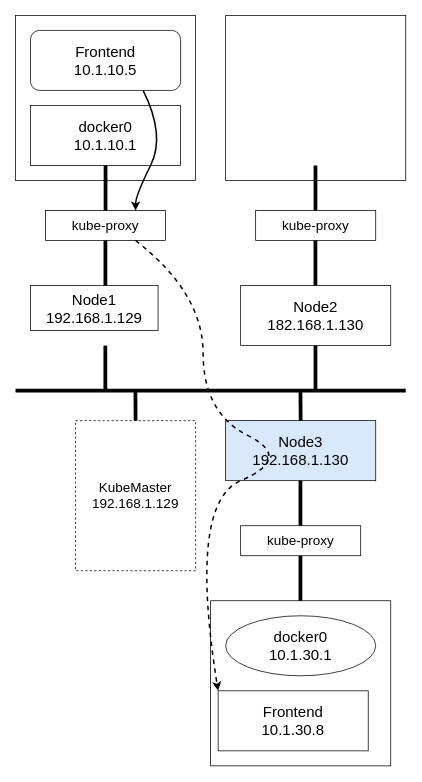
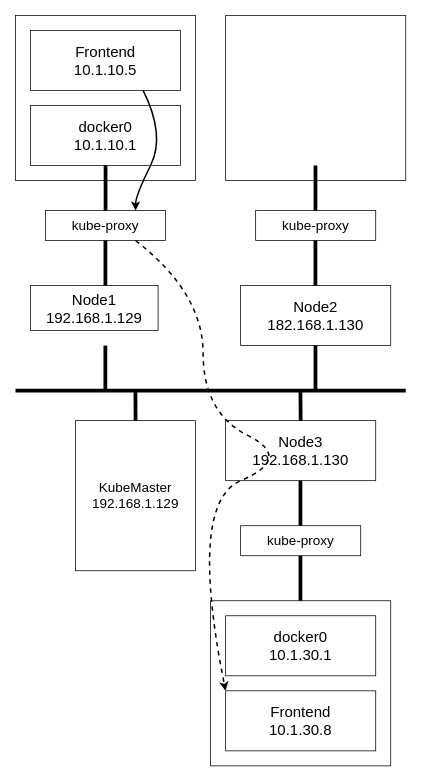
  <mxCell id="0" />
  <mxCell id="1" parent="0" />
  <mxCell id="2" value="" style="group" vertex="1" connectable="0" parent="1"><mxGeometry x="20" y="20" width="520" height="1000" as="geometry" /></mxCell>
  <mxCell id="3" value="" style="rounded=0;whiteSpace=wrap;html=1;fillColor=none;" vertex="1" parent="2"><mxGeometry x="280" width="240" height="220" as="geometry" /></mxCell>
  <mxCell id="4" value="" style="rounded=0;whiteSpace=wrap;html=1;fillColor=none;" vertex="1" parent="2"><mxGeometry width="240" height="220" as="geometry" /></mxCell>
- <mxCell id="5" value="Frontend&lt;br style=&quot;font-size: 20px;&quot;&gt;10.1.10.5" style="whiteSpace=wrap;html=1;fontSize=20;rounded=1;" vertex="1" parent="2"><mxGeometry x="20" y="20" width="200" height="80" as="geometry" /></mxCell>
+ <mxCell id="5" value="Frontend&lt;br style=&quot;font-size: 20px;&quot;&gt;10.1.10.5" style="rounded=0;whiteSpace=wrap;html=1;fontSize=20;" vertex="1" parent="2"><mxGeometry x="20" y="20" width="200" height="80" as="geometry" /></mxCell>
  <mxCell id="6" value="docker0&lt;br style=&quot;font-size: 20px;&quot;&gt;10.1.10.1" style="rounded=0;whiteSpace=wrap;html=1;fontSize=20;" vertex="1" parent="2"><mxGeometry x="20" y="120" width="200" height="80" as="geometry" /></mxCell>
  <mxCell id="7" value="kube-proxy" style="rounded=0;whiteSpace=wrap;html=1;fontSize=18;" vertex="1" parent="2"><mxGeometry x="40" y="260" width="160" height="40" as="geometry" /></mxCell>
  <mxCell id="8" value="kube-proxy" style="rounded=0;whiteSpace=wrap;html=1;fontSize=18;" vertex="1" parent="2"><mxGeometry x="320" y="260" width="160" height="40" as="geometry" /></mxCell>
  <mxCell id="9" value="" style="endArrow=none;html=1;rounded=0;exitX=0.5;exitY=0;exitDx=0;exitDy=0;entryX=0.5;entryY=1;entryDx=0;entryDy=0;strokeWidth=5;" edge="1" parent="2" source="7" target="6"><mxGeometry width="50" height="50" relative="1" as="geometry"><mxPoint x="70" y="250" as="sourcePoint" /><mxPoint x="110" y="240" as="targetPoint" /></mxGeometry></mxCell>
  <mxCell id="10" value="" style="endArrow=none;html=1;rounded=0;exitX=0.5;exitY=0;exitDx=0;exitDy=0;entryX=0.5;entryY=1;entryDx=0;entryDy=0;strokeWidth=5;" edge="1" parent="2"><mxGeometry width="50" height="50" relative="1" as="geometry"><mxPoint x="399.71" y="260" as="sourcePoint" /><mxPoint x="399.71" y="200" as="targetPoint" /></mxGeometry></mxCell>
  <mxCell id="11" value="Node1&lt;br&gt;192.168.1.129" style="rounded=0;whiteSpace=wrap;html=1;fontSize=20;" vertex="1" parent="2"><mxGeometry x="20" y="360" width="170" height="60" as="geometry" /></mxCell>
  <mxCell id="12" value="" style="endArrow=none;html=1;rounded=0;exitX=0.5;exitY=0;exitDx=0;exitDy=0;entryX=0.5;entryY=1;entryDx=0;entryDy=0;strokeWidth=5;" edge="1" parent="2"><mxGeometry width="50" height="50" relative="1" as="geometry"><mxPoint x="119.8" y="360" as="sourcePoint" /><mxPoint x="119.8" y="300" as="targetPoint" /></mxGeometry></mxCell>
  <mxCell id="13" value="Node2&lt;br&gt;182.168.1.130" style="rounded=0;whiteSpace=wrap;html=1;fontSize=20;" vertex="1" parent="2"><mxGeometry x="300" y="360" width="200" height="80" as="geometry" /></mxCell>
  <mxCell id="14" value="" style="endArrow=none;html=1;rounded=0;exitX=0.5;exitY=0;exitDx=0;exitDy=0;entryX=0.5;entryY=1;entryDx=0;entryDy=0;strokeWidth=5;" edge="1" parent="2"><mxGeometry width="50" height="50" relative="1" as="geometry"><mxPoint x="399.66" y="360" as="sourcePoint" /><mxPoint x="399.66" y="300" as="targetPoint" /></mxGeometry></mxCell>
  <mxCell id="15" value="" style="endArrow=none;html=1;rounded=0;strokeWidth=5;" edge="1" parent="2"><mxGeometry width="50" height="50" relative="1" as="geometry"><mxPoint x="520" y="500" as="sourcePoint" /><mxPoint y="500" as="targetPoint" /></mxGeometry></mxCell>
  <mxCell id="16" value="" style="endArrow=none;html=1;rounded=0;exitX=0.5;exitY=0;exitDx=0;exitDy=0;entryX=0.5;entryY=1;entryDx=0;entryDy=0;strokeWidth=5;" edge="1" parent="2"><mxGeometry width="50" height="50" relative="1" as="geometry"><mxPoint x="119.71" y="500" as="sourcePoint" /><mxPoint x="119.71" y="440" as="targetPoint" /></mxGeometry></mxCell>
  <mxCell id="17" value="" style="endArrow=none;html=1;rounded=0;exitX=0.5;exitY=0;exitDx=0;exitDy=0;entryX=0.5;entryY=1;entryDx=0;entryDy=0;strokeWidth=5;" edge="1" parent="2"><mxGeometry width="50" height="50" relative="1" as="geometry"><mxPoint x="399.71" y="500" as="sourcePoint" /><mxPoint x="399.71" y="440" as="targetPoint" /></mxGeometry></mxCell>
- <mxCell id="18" value="KubeMaster&lt;br style=&quot;font-size: 18px;&quot;&gt;192.168.1.129" style="rounded=0;whiteSpace=wrap;html=1;fontSize=18;dashed=1;" vertex="1" parent="2"><mxGeometry x="80" y="540" width="160" height="200" as="geometry" /></mxCell>
+ <mxCell id="18" value="KubeMaster&lt;br style=&quot;font-size: 18px;&quot;&gt;192.168.1.129" style="rounded=0;whiteSpace=wrap;html=1;fontSize=18;" vertex="1" parent="2"><mxGeometry x="80" y="540" width="160" height="200" as="geometry" /></mxCell>
  <mxCell id="19" value="" style="endArrow=none;html=1;rounded=0;entryX=0.5;entryY=1;entryDx=0;entryDy=0;strokeWidth=5;" edge="1" parent="2"><mxGeometry width="50" height="50" relative="1" as="geometry"><mxPoint x="160" y="540" as="sourcePoint" /><mxPoint x="159.8" y="500" as="targetPoint" /></mxGeometry></mxCell>
- <mxCell id="20" value="Node3&lt;br&gt;192.168.1.130" style="rounded=0;whiteSpace=wrap;html=1;fontSize=20;fillColor=#dae8fc;" vertex="1" parent="2"><mxGeometry x="280" y="540" width="200" height="80" as="geometry" /></mxCell>
+ <mxCell id="20" value="Node3&lt;br&gt;192.168.1.130" style="rounded=0;whiteSpace=wrap;html=1;fontSize=20;" vertex="1" parent="2"><mxGeometry x="280" y="540" width="200" height="80" as="geometry" /></mxCell>
  <mxCell id="21" value="kube-proxy" style="rounded=0;whiteSpace=wrap;html=1;fontSize=18;" vertex="1" parent="2"><mxGeometry x="300" y="680" width="160" height="40" as="geometry" /></mxCell>
  <mxCell id="22" value="" style="rounded=0;whiteSpace=wrap;html=1;fillColor=none;" vertex="1" parent="2"><mxGeometry x="260" y="780" width="240" height="220" as="geometry" /></mxCell>
- <mxCell id="23" value="Frontend&lt;br style=&quot;font-size: 20px;&quot;&gt;10.1.30.8" style="rounded=0;whiteSpace=wrap;html=1;fontSize=20;" vertex="1" parent="2"><mxGeometry x="270" y="900" width="200" height="80" as="geometry" /></mxCell>
- <mxCell id="24" value="docker0&lt;br style=&quot;font-size: 20px;&quot;&gt;10.1.30.1" style="ellipse;whiteSpace=wrap;html=1;fontSize=20;" vertex="1" parent="2"><mxGeometry x="280" y="800" width="200" height="80" as="geometry" /></mxCell>
+ <mxCell id="23" value="Frontend&lt;br style=&quot;font-size: 20px;&quot;&gt;10.1.30.8" style="rounded=0;whiteSpace=wrap;html=1;fontSize=20;" vertex="1" parent="2"><mxGeometry x="280" y="900" width="200" height="80" as="geometry" /></mxCell>
+ <mxCell id="24" value="docker0&lt;br style=&quot;font-size: 20px;&quot;&gt;10.1.30.1" style="rounded=0;whiteSpace=wrap;html=1;fontSize=20;" vertex="1" parent="2"><mxGeometry x="280" y="800" width="200" height="80" as="geometry" /></mxCell>
  <mxCell id="25" value="" style="endArrow=none;html=1;rounded=0;exitX=0.5;exitY=0;exitDx=0;exitDy=0;entryX=0.5;entryY=1;entryDx=0;entryDy=0;strokeWidth=5;" edge="1" parent="2"><mxGeometry width="50" height="50" relative="1" as="geometry"><mxPoint x="379.66" y="680" as="sourcePoint" /><mxPoint x="379.66" y="620" as="targetPoint" /></mxGeometry></mxCell>
  <mxCell id="26" value="" style="endArrow=none;html=1;rounded=0;exitX=0.5;exitY=0;exitDx=0;exitDy=0;entryX=0.5;entryY=1;entryDx=0;entryDy=0;strokeWidth=5;" edge="1" parent="2"><mxGeometry width="50" height="50" relative="1" as="geometry"><mxPoint x="379.66" y="780" as="sourcePoint" /><mxPoint x="379.66" y="720" as="targetPoint" /></mxGeometry></mxCell>
  <mxCell id="27" value="" style="endArrow=none;html=1;rounded=0;entryX=0.5;entryY=1;entryDx=0;entryDy=0;strokeWidth=5;" edge="1" parent="2"><mxGeometry width="50" height="50" relative="1" as="geometry"><mxPoint x="380" y="540" as="sourcePoint" /><mxPoint x="379.66" y="500" as="targetPoint" /></mxGeometry></mxCell>
  <mxCell id="28" value="" style="curved=1;endArrow=classic;html=1;rounded=0;entryX=0.75;entryY=0;entryDx=0;entryDy=0;exitX=0.75;exitY=1;exitDx=0;exitDy=0;strokeWidth=2;" edge="1" parent="2" source="5" target="7"><mxGeometry width="50" height="50" relative="1" as="geometry"><mxPoint x="100" y="350" as="sourcePoint" /><mxPoint x="170" y="230" as="targetPoint" /><Array as="points"><mxPoint x="200" y="160" /><mxPoint x="160" y="240" /></Array></mxGeometry></mxCell>
  <mxCell id="29" value="" style="curved=1;endArrow=classic;html=1;rounded=0;exitX=0.75;exitY=1;exitDx=0;exitDy=0;entryX=0;entryY=0;entryDx=0;entryDy=0;strokeWidth=2;dashed=1;" edge="1" parent="2" source="7" target="23"><mxGeometry width="50" height="50" relative="1" as="geometry"><mxPoint x="250" y="490" as="sourcePoint" /><mxPoint x="280" y="650" as="targetPoint" /><Array as="points"><mxPoint x="250" y="370" /><mxPoint x="250" y="530" /><mxPoint x="370" y="590" /><mxPoint x="230" y="650" /></Array></mxGeometry></mxCell>
